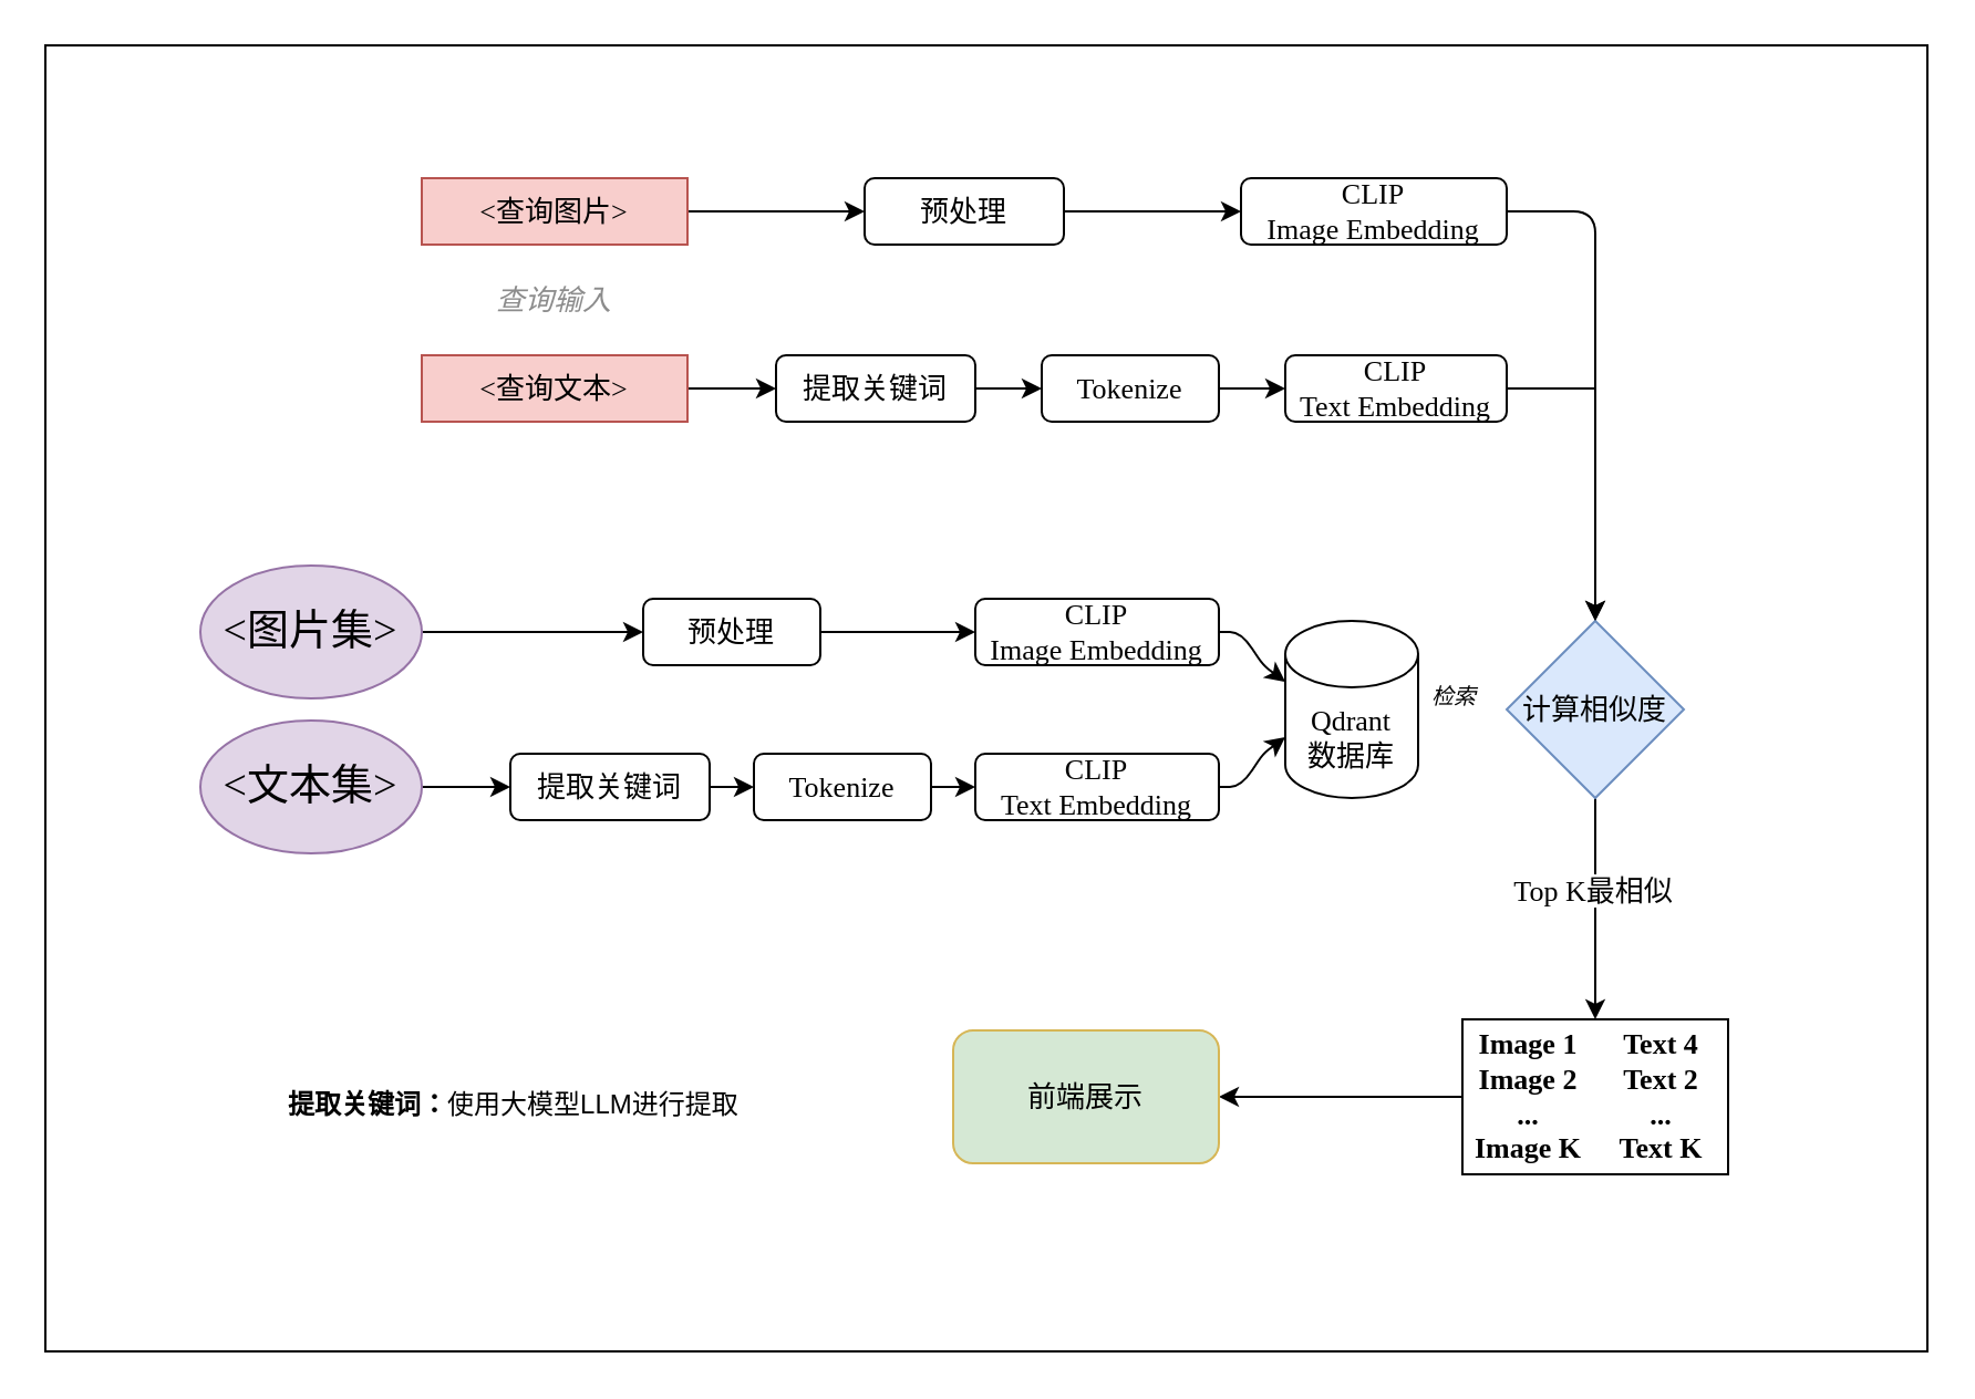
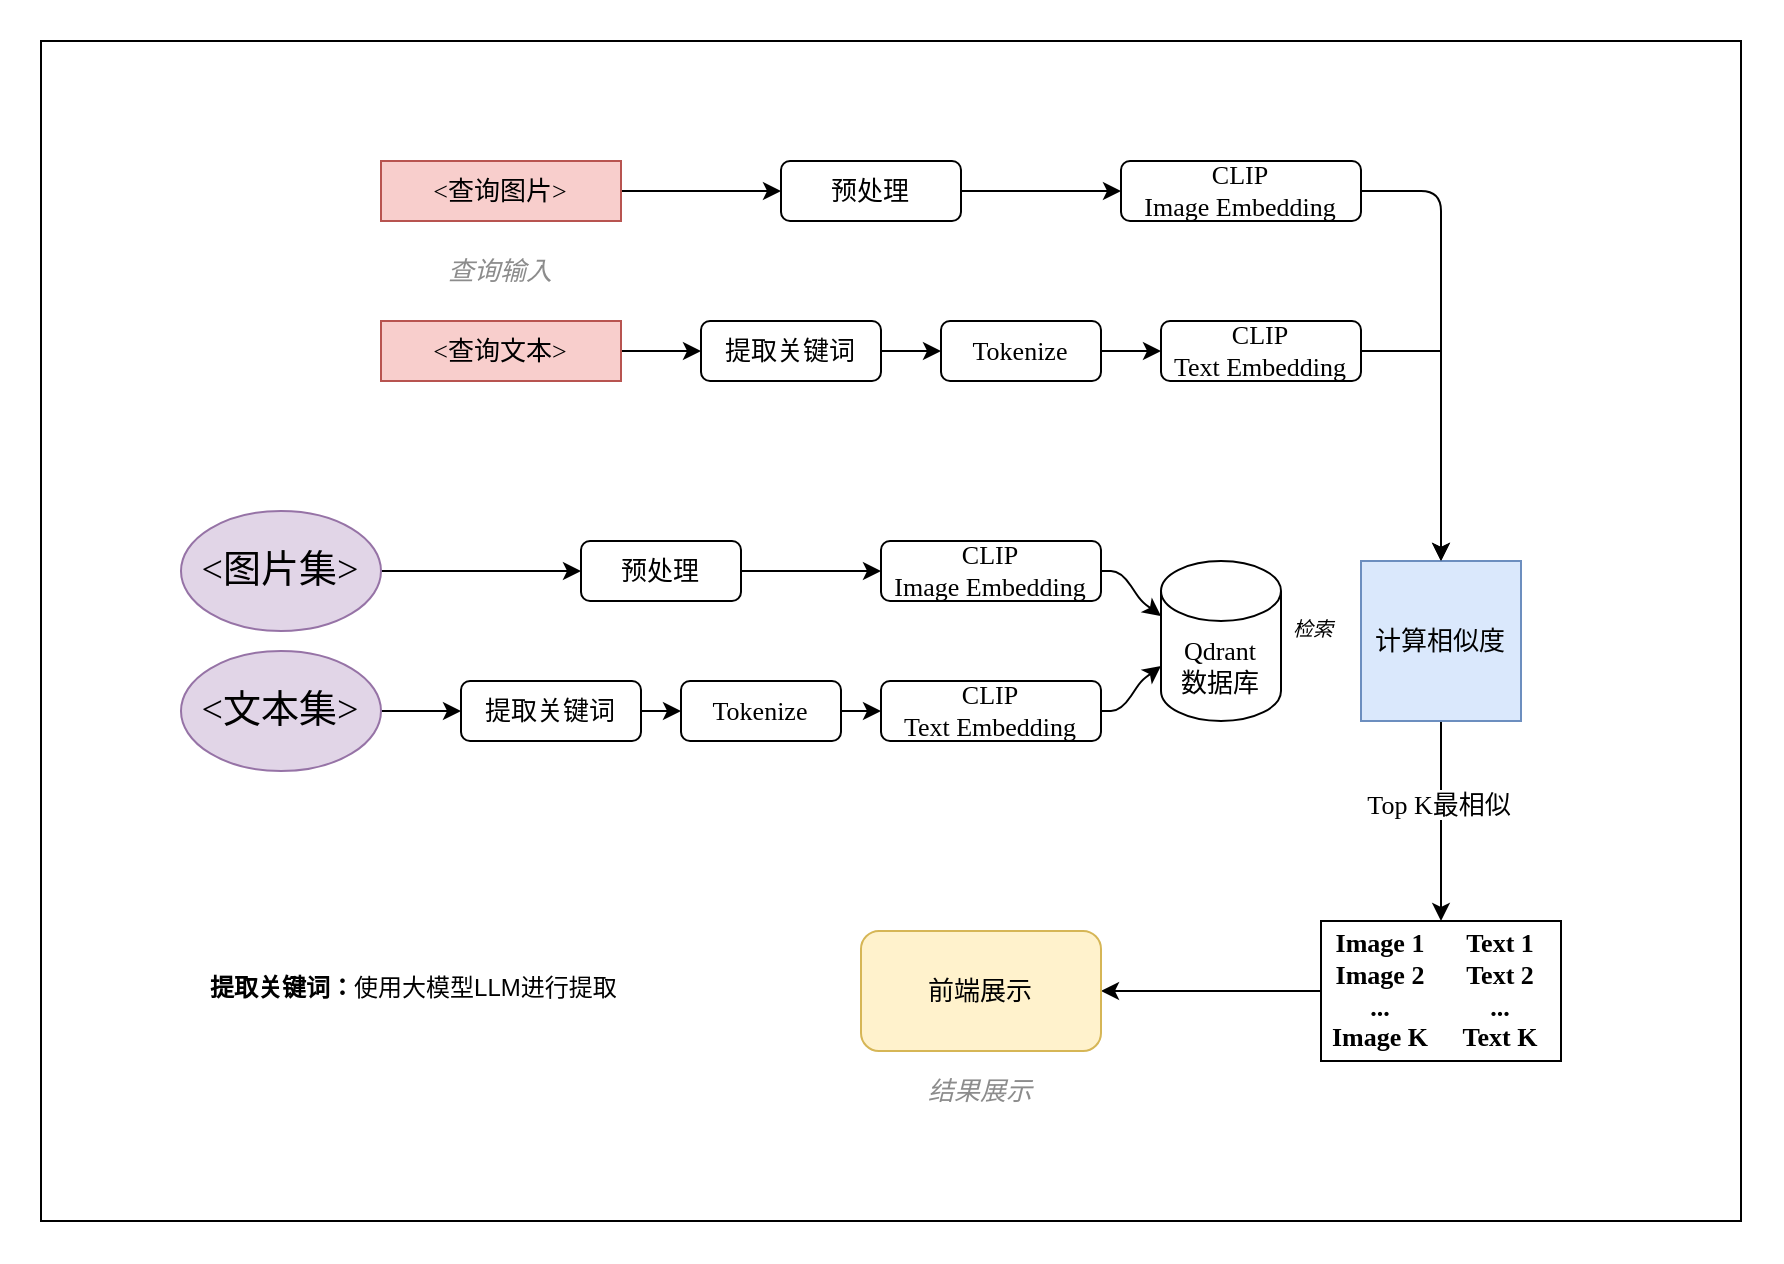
  <mxCell id="0" />
  <mxCell id="1" parent="0" />
  <mxCell id="2" value="" style="rounded=1;whiteSpace=wrap;html=1;fontSize=10;arcSize=0;" parent="1" vertex="1"><mxGeometry x="20" y="20" width="850" height="590" as="geometry" /></mxCell>
  <mxCell id="3" style="edgeStyle=none;html=1;exitX=1;exitY=0.5;exitDx=0;exitDy=0;entryX=0;entryY=0.5;entryDx=0;entryDy=0;" parent="1" source="4" target="26" edge="1"><mxGeometry relative="1" as="geometry" /></mxCell>
  <mxCell id="4" value="&amp;lt;查询文本&amp;gt;" style="rounded=1;whiteSpace=wrap;html=1;fontFamily=Times New Roman;arcSize=0;fontSize=13;fillColor=#f8cecc;strokeColor=#b85450;" parent="1" vertex="1"><mxGeometry x="190" y="160" width="120" height="30" as="geometry" /></mxCell>
  <mxCell id="5" style="edgeStyle=orthogonalEdgeStyle;rounded=0;orthogonalLoop=1;jettySize=auto;html=1;exitX=1;exitY=0.5;exitDx=0;exitDy=0;entryX=0;entryY=0.5;entryDx=0;entryDy=0;fontFamily=Times New Roman;fontSize=13;" parent="1" source="6" target="8" edge="1"><mxGeometry relative="1" as="geometry" /></mxCell>
  <mxCell id="6" value="Tokenize" style="rounded=1;whiteSpace=wrap;html=1;fontFamily=Times New Roman;fontSize=13;" parent="1" vertex="1"><mxGeometry x="470" y="160" width="80" height="30" as="geometry" /></mxCell>
  <mxCell id="7" style="edgeStyle=orthogonalEdgeStyle;rounded=0;orthogonalLoop=1;jettySize=auto;html=1;exitX=1;exitY=0.5;exitDx=0;exitDy=0;entryX=0.5;entryY=0;entryDx=0;entryDy=0;fontFamily=Times New Roman;fontSize=13;" parent="1" source="8" target="16" edge="1"><mxGeometry relative="1" as="geometry" /></mxCell>
  <mxCell id="8" value="CLIP&lt;br&gt;Text Embedding" style="rounded=1;whiteSpace=wrap;html=1;fontFamily=Times New Roman;fontSize=13;" parent="1" vertex="1"><mxGeometry x="580" y="160" width="100" height="30" as="geometry" /></mxCell>
  <mxCell id="9" style="edgeStyle=orthogonalEdgeStyle;rounded=0;orthogonalLoop=1;jettySize=auto;html=1;exitX=1;exitY=0.5;exitDx=0;exitDy=0;entryX=0;entryY=0.5;entryDx=0;entryDy=0;fontFamily=Times New Roman;fontSize=13;" parent="1" source="10" target="22" edge="1"><mxGeometry relative="1" as="geometry" /></mxCell>
  <mxCell id="10" value="&lt;font style=&quot;font-size: 19px;&quot;&gt;&amp;lt;图片集&amp;gt;&lt;/font&gt;" style="ellipse;whiteSpace=wrap;html=1;fontFamily=Times New Roman;fontSize=19;fillColor=#e1d5e7;strokeColor=#9673a6;" parent="1" vertex="1"><mxGeometry x="90" y="255" width="100" height="60" as="geometry" /></mxCell>
  <mxCell id="11" value="Qdrant&lt;br&gt;数据库" style="shape=cylinder3;whiteSpace=wrap;html=1;boundedLbl=1;backgroundOutline=1;size=15;fontFamily=Times New Roman;fontSize=13;" parent="1" vertex="1"><mxGeometry x="580" y="280" width="60" height="80" as="geometry" /></mxCell>
  <mxCell id="12" style="edgeStyle=none;html=1;exitX=1;exitY=0.5;exitDx=0;exitDy=0;entryX=0;entryY=0;entryDx=0;entryDy=27.5;entryPerimeter=0;" parent="1" source="13" target="11" edge="1"><mxGeometry relative="1" as="geometry"><Array as="points"><mxPoint x="560" y="285" /><mxPoint x="570" y="300" /></Array></mxGeometry></mxCell>
  <mxCell id="13" value="CLIP &lt;br&gt;Image Embedding" style="rounded=1;whiteSpace=wrap;html=1;fontFamily=Times New Roman;fontSize=13;" parent="1" vertex="1"><mxGeometry x="440" y="270" width="110" height="30" as="geometry" /></mxCell>
  <mxCell id="14" style="edgeStyle=orthogonalEdgeStyle;rounded=0;orthogonalLoop=1;jettySize=auto;html=1;exitX=0.5;exitY=1;exitDx=0;exitDy=0;fontFamily=Times New Roman;fontSize=13;" parent="1" source="16" edge="1"><mxGeometry relative="1" as="geometry"><mxPoint x="720" y="460" as="targetPoint" /></mxGeometry></mxCell>
  <mxCell id="15" value="Top K最相似" style="edgeLabel;html=1;align=center;verticalAlign=middle;resizable=0;points=[];fontFamily=Times New Roman;fontSize=13;" parent="14" vertex="1" connectable="0"><mxGeometry x="-0.19" y="-2" relative="1" as="geometry"><mxPoint as="offset" /></mxGeometry></mxCell>
- <mxCell id="16" value="计算相似度" style="rhombus;whiteSpace=wrap;html=1;fontFamily=Times New Roman;fontSize=13;fillColor=#dae8fc;strokeColor=#6c8ebf;" parent="1" vertex="1"><mxGeometry x="680" y="280" width="80" height="80" as="geometry" /></mxCell>
+ <mxCell id="16" value="计算相似度" style="whiteSpace=wrap;html=1;fontFamily=Times New Roman;fontSize=13;fillColor=#dae8fc;strokeColor=#6c8ebf;rounded=0;" parent="1" vertex="1"><mxGeometry x="680" y="280" width="80" height="80" as="geometry" /></mxCell>
  <mxCell id="17" style="edgeStyle=orthogonalEdgeStyle;rounded=0;orthogonalLoop=1;jettySize=auto;html=1;exitX=0;exitY=0.5;exitDx=0;exitDy=0;entryX=1;entryY=0.5;entryDx=0;entryDy=0;fontFamily=Times New Roman;fontSize=13;" parent="1" source="18" target="20" edge="1"><mxGeometry relative="1" as="geometry" /></mxCell>
  <mxCell id="18" value="" style="rounded=0;whiteSpace=wrap;html=1;fontFamily=Times New Roman;fontSize=13;fontStyle=1" parent="1" vertex="1"><mxGeometry x="660" y="460" width="120" height="70" as="geometry" /></mxCell>
  <mxCell id="19" value="&lt;font style=&quot;font-size: 13px;&quot;&gt;Image 1&lt;/font&gt;&lt;div style=&quot;&quot;&gt;&lt;font style=&quot;font-size: 13px;&quot;&gt;Image 2&lt;/font&gt;&lt;/div&gt;&lt;div style=&quot;&quot;&gt;&lt;font style=&quot;font-size: 13px;&quot;&gt;...&lt;/font&gt;&lt;/div&gt;&lt;div style=&quot;&quot;&gt;&lt;font style=&quot;font-size: 13px;&quot;&gt;Image K&lt;/font&gt;&lt;/div&gt;" style="text;html=1;align=center;verticalAlign=middle;whiteSpace=wrap;rounded=0;fontFamily=Times New Roman;fontSize=13;fontStyle=1" parent="1" vertex="1"><mxGeometry x="660" y="470" width="60" height="50" as="geometry" /></mxCell>
- <mxCell id="20" value="前端展示" style="rounded=1;whiteSpace=wrap;html=1;fontFamily=Times New Roman;fontSize=13;fillColor=#d5e8d4;strokeColor=#d6b656;" parent="1" vertex="1"><mxGeometry x="430" y="465" width="120" height="60" as="geometry" /></mxCell>
+ <mxCell id="20" value="前端展示" style="rounded=1;whiteSpace=wrap;html=1;fontFamily=Times New Roman;fontSize=13;fillColor=#fff2cc;strokeColor=#d6b656;" parent="1" vertex="1"><mxGeometry x="430" y="465" width="120" height="60" as="geometry" /></mxCell>
  <mxCell id="21" style="edgeStyle=orthogonalEdgeStyle;rounded=0;orthogonalLoop=1;jettySize=auto;html=1;exitX=1;exitY=0.5;exitDx=0;exitDy=0;entryX=0;entryY=0.5;entryDx=0;entryDy=0;fontFamily=Times New Roman;fontSize=13;" parent="1" source="22" target="13" edge="1"><mxGeometry relative="1" as="geometry" /></mxCell>
  <mxCell id="22" value="预处理" style="rounded=1;whiteSpace=wrap;html=1;fontFamily=Times New Roman;fontSize=13;" parent="1" vertex="1"><mxGeometry x="290" y="270" width="80" height="30" as="geometry" /></mxCell>
  <mxCell id="23" value="&lt;i style=&quot;font-size: 13px;&quot;&gt;&lt;font style=&quot;font-size: 13px;&quot; color=&quot;#8c8c8c&quot;&gt;查询输入&lt;/font&gt;&lt;/i&gt;" style="text;html=1;align=center;verticalAlign=middle;whiteSpace=wrap;rounded=0;fontFamily=Times New Roman;fontSize=13;" parent="1" vertex="1"><mxGeometry x="220" y="120" width="60" height="30" as="geometry" /></mxCell>
+ <mxCell id="24" value="&lt;i style=&quot;font-size: 13px;&quot;&gt;&lt;font style=&quot;font-size: 13px;&quot; color=&quot;#8c8c8c&quot;&gt;结果展示&lt;/font&gt;&lt;/i&gt;" style="text;html=1;align=center;verticalAlign=middle;whiteSpace=wrap;rounded=0;fontFamily=Times New Roman;fontSize=13;" parent="1" vertex="1"><mxGeometry x="460" y="530" width="60" height="30" as="geometry" /></mxCell>
  <mxCell id="25" style="edgeStyle=none;html=1;exitX=1;exitY=0.5;exitDx=0;exitDy=0;entryX=0;entryY=0.5;entryDx=0;entryDy=0;" parent="1" source="26" target="6" edge="1"><mxGeometry relative="1" as="geometry" /></mxCell>
  <mxCell id="26" value="提取关键词" style="rounded=1;whiteSpace=wrap;html=1;fontFamily=Times New Roman;fontSize=13;" parent="1" vertex="1"><mxGeometry x="350" y="160" width="90" height="30" as="geometry" /></mxCell>
  <mxCell id="27" style="edgeStyle=none;html=1;exitX=1;exitY=0.5;exitDx=0;exitDy=0;entryX=0;entryY=0.5;entryDx=0;entryDy=0;" parent="1" source="28" target="30" edge="1"><mxGeometry relative="1" as="geometry" /></mxCell>
  <mxCell id="28" value="&amp;lt;查询图片&amp;gt;" style="rounded=1;whiteSpace=wrap;html=1;fontFamily=Times New Roman;arcSize=0;fontSize=13;fillColor=#f8cecc;strokeColor=#b85450;" parent="1" vertex="1"><mxGeometry x="190" y="80" width="120" height="30" as="geometry" /></mxCell>
  <mxCell id="29" style="edgeStyle=none;html=1;exitX=1;exitY=0.5;exitDx=0;exitDy=0;entryX=0;entryY=0.5;entryDx=0;entryDy=0;" parent="1" source="30" target="32" edge="1"><mxGeometry relative="1" as="geometry" /></mxCell>
  <mxCell id="30" value="预处理" style="rounded=1;whiteSpace=wrap;html=1;fontFamily=Times New Roman;fontSize=13;" parent="1" vertex="1"><mxGeometry x="390" y="80" width="90" height="30" as="geometry" /></mxCell>
  <mxCell id="31" style="edgeStyle=none;html=1;exitX=1;exitY=0.5;exitDx=0;exitDy=0;entryX=0.5;entryY=0;entryDx=0;entryDy=0;" parent="1" source="32" target="16" edge="1"><mxGeometry relative="1" as="geometry"><Array as="points"><mxPoint x="720" y="95" /></Array></mxGeometry></mxCell>
  <mxCell id="32" value="CLIP&lt;br&gt;Image Embedding" style="rounded=1;whiteSpace=wrap;html=1;fontFamily=Times New Roman;fontSize=13;" parent="1" vertex="1"><mxGeometry x="560" y="80" width="120" height="30" as="geometry" /></mxCell>
  <mxCell id="33" style="edgeStyle=orthogonalEdgeStyle;rounded=0;orthogonalLoop=1;jettySize=auto;html=1;exitX=1;exitY=0.5;exitDx=0;exitDy=0;entryX=0;entryY=0.5;entryDx=0;entryDy=0;fontFamily=Times New Roman;fontSize=13;" parent="1" source="34" target="36" edge="1"><mxGeometry relative="1" as="geometry" /></mxCell>
  <mxCell id="34" value="Tokenize" style="rounded=1;whiteSpace=wrap;html=1;fontFamily=Times New Roman;fontSize=13;" parent="1" vertex="1"><mxGeometry x="340" y="340" width="80" height="30" as="geometry" /></mxCell>
  <mxCell id="35" style="edgeStyle=none;html=1;exitX=1;exitY=0.5;exitDx=0;exitDy=0;entryX=0;entryY=0;entryDx=0;entryDy=52.5;entryPerimeter=0;" parent="1" source="36" target="11" edge="1"><mxGeometry relative="1" as="geometry"><Array as="points"><mxPoint x="560" y="355" /><mxPoint x="570" y="340" /></Array></mxGeometry></mxCell>
  <mxCell id="36" value="CLIP&lt;br&gt;Text Embedding" style="rounded=1;whiteSpace=wrap;html=1;fontFamily=Times New Roman;fontSize=13;" parent="1" vertex="1"><mxGeometry x="440" y="340" width="110" height="30" as="geometry" /></mxCell>
  <mxCell id="37" style="edgeStyle=none;html=1;exitX=1;exitY=0.5;exitDx=0;exitDy=0;entryX=0;entryY=0.5;entryDx=0;entryDy=0;" parent="1" source="38" target="34" edge="1"><mxGeometry relative="1" as="geometry" /></mxCell>
  <mxCell id="38" value="提取关键词" style="rounded=1;whiteSpace=wrap;html=1;fontFamily=Times New Roman;fontSize=13;" parent="1" vertex="1"><mxGeometry x="230" y="340" width="90" height="30" as="geometry" /></mxCell>
  <mxCell id="39" style="edgeStyle=none;html=1;exitX=1;exitY=0.5;exitDx=0;exitDy=0;entryX=0;entryY=0.5;entryDx=0;entryDy=0;" parent="1" source="40" target="38" edge="1"><mxGeometry relative="1" as="geometry" /></mxCell>
  <mxCell id="40" value="&lt;font style=&quot;font-size: 19px;&quot;&gt;&amp;lt;文本集&amp;gt;&lt;/font&gt;" style="ellipse;whiteSpace=wrap;html=1;fontFamily=Times New Roman;fontSize=19;fillColor=#e1d5e7;strokeColor=#9673a6;" parent="1" vertex="1"><mxGeometry x="90" y="325" width="100" height="60" as="geometry" /></mxCell>
- <mxCell id="41" value="&lt;font style=&quot;font-size: 13px;&quot;&gt;Text 4&lt;/font&gt;&lt;div style=&quot;&quot;&gt;&lt;font style=&quot;font-size: 13px;&quot;&gt;Text 2&lt;/font&gt;&lt;/div&gt;&lt;div style=&quot;&quot;&gt;&lt;font style=&quot;font-size: 13px;&quot;&gt;...&lt;/font&gt;&lt;/div&gt;&lt;div style=&quot;&quot;&gt;&lt;font style=&quot;font-size: 13px;&quot;&gt;Text K&lt;/font&gt;&lt;/div&gt;" style="text;html=1;align=center;verticalAlign=middle;whiteSpace=wrap;rounded=0;fontFamily=Times New Roman;fontSize=13;fontStyle=1" parent="1" vertex="1"><mxGeometry x="720" y="470" width="60" height="50" as="geometry" /></mxCell>
+ <mxCell id="41" value="&lt;font style=&quot;font-size: 13px;&quot;&gt;Text 1&lt;/font&gt;&lt;div style=&quot;&quot;&gt;&lt;font style=&quot;font-size: 13px;&quot;&gt;Text 2&lt;/font&gt;&lt;/div&gt;&lt;div style=&quot;&quot;&gt;&lt;font style=&quot;font-size: 13px;&quot;&gt;...&lt;/font&gt;&lt;/div&gt;&lt;div style=&quot;&quot;&gt;&lt;font style=&quot;font-size: 13px;&quot;&gt;Text K&lt;/font&gt;&lt;/div&gt;" style="text;html=1;align=center;verticalAlign=middle;whiteSpace=wrap;rounded=0;fontFamily=Times New Roman;fontSize=13;fontStyle=1" parent="1" vertex="1"><mxGeometry x="720" y="470" width="60" height="50" as="geometry" /></mxCell>
  <mxCell id="42" value="检索" style="text;html=1;align=center;verticalAlign=middle;resizable=0;points=[];autosize=1;strokeColor=none;fillColor=none;fontSize=10;fontStyle=2" parent="1" vertex="1"><mxGeometry x="636" y="299" width="40" height="30" as="geometry" /></mxCell>
- <mxCell id="43" value="&lt;h1&gt;&lt;span style=&quot;background-color: initial; font-size: 12px;&quot;&gt;提取关键词：&lt;/span&gt;&lt;span style=&quot;background-color: initial; font-size: 12px; font-weight: normal;&quot;&gt;使用大模型LLM进行提取&lt;/span&gt;&lt;br&gt;&lt;/h1&gt;" style="text;html=1;spacing=5;spacingTop=-20;whiteSpace=wrap;overflow=hidden;rounded=0;" vertex="1" parent="1"><mxGeometry x="125" y="475" width="260" height="50" as="geometry" /></mxCell>
+ <mxCell id="43" value="&lt;h1&gt;&lt;span style=&quot;background-color: initial; font-size: 12px;&quot;&gt;提取关键词：&lt;/span&gt;&lt;span style=&quot;background-color: initial; font-size: 12px; font-weight: normal;&quot;&gt;使用大模型LLM进行提取&lt;/span&gt;&lt;br&gt;&lt;/h1&gt;" style="text;html=1;spacing=5;spacingTop=-20;whiteSpace=wrap;overflow=hidden;rounded=0;" vertex="1" parent="1"><mxGeometry x="100" y="470" width="260" height="50" as="geometry" /></mxCell>
